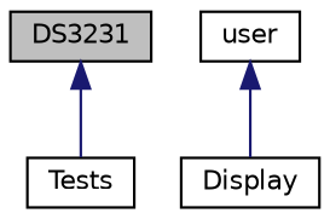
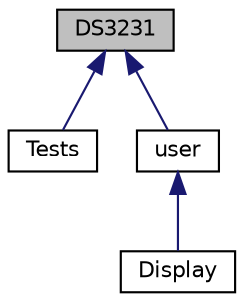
  digraph {
    node [color=black fillcolor=white fontname=Helvetica fontsize=10 shape=record style=filled]
    edge [color=midnightblue dir=back fontname=Helvetica fontsize=10 labelfontname=Helvetica labelfontsize=10 style=solid]
    n1 [fillcolor=grey75 fontcolor=black height=0.2 label=DS3231 width=0.4]
    n2 [height=0.2 label=Tests width=0.4]
    n3 [height=0.2 label=user width=0.4]
    n4 [height=0.2 label=Display width=0.4]
    n1 -> n2
+   n1 -> n3
    n3 -> n4
  }
